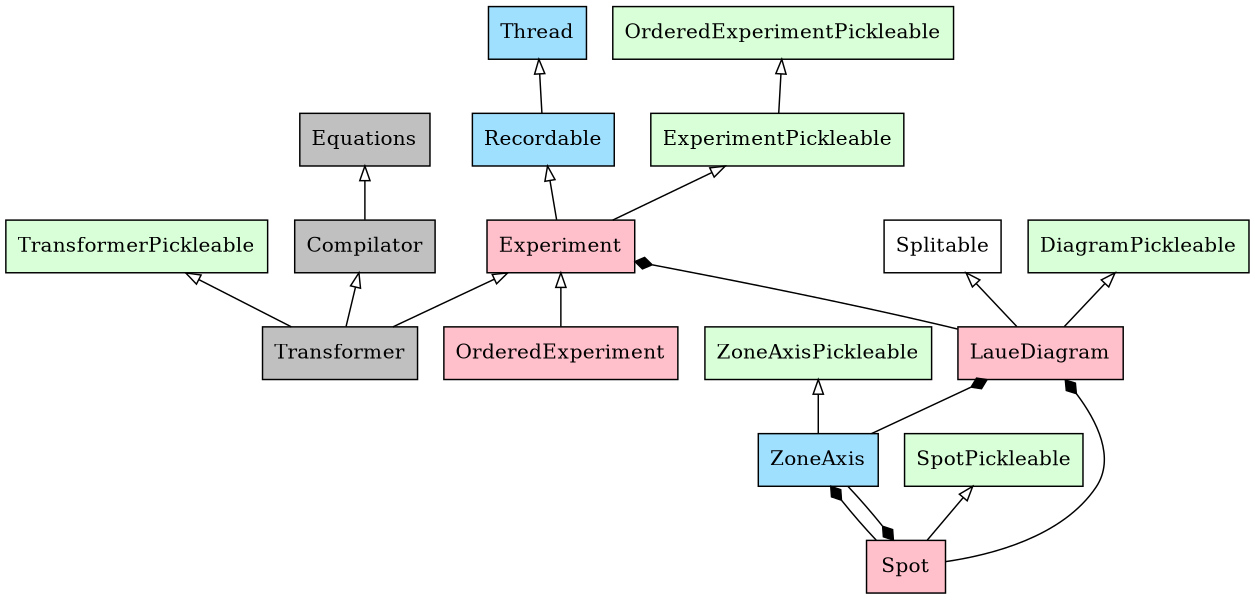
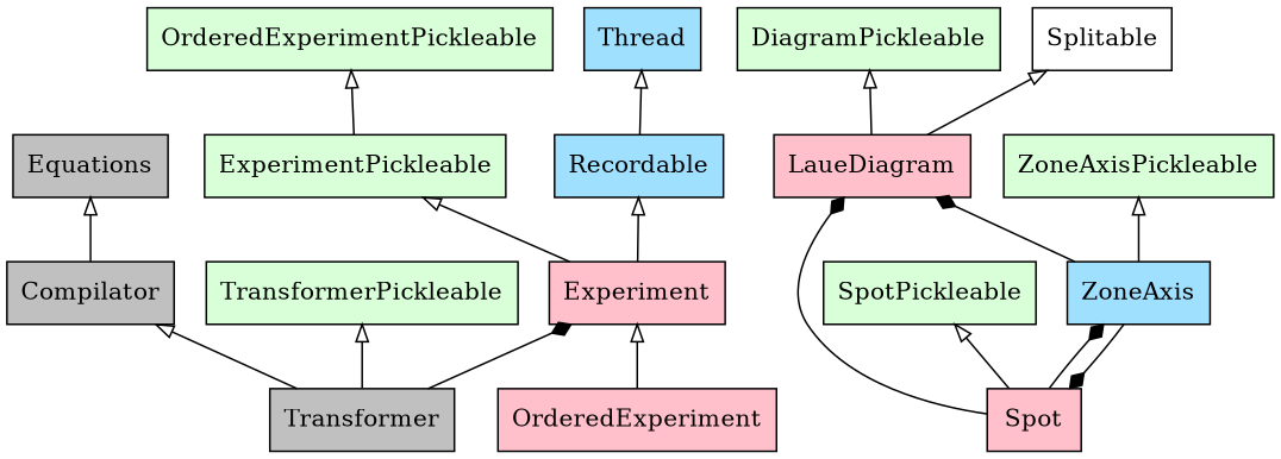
  digraph {
    rankdir=BT
    node [fillcolor="#D8FFD8" shape=record style=filled]
    edge [arrowhead=empty arrowtail=none]
    Compilator [fillcolor=gray]
    Equations [fillcolor=gray]
    Experiment [fillcolor=pink]
    ExperimentPickleable
    Recordable [fillcolor="#A0E0FF"]
    OrderedExperimentPickleable
    Thread [fillcolor="#A0E0FF"]
    LaueDiagram [fillcolor=pink]
    DiagramPickleable
    Splitable [fillcolor="" style=""]
    OrderedExperiment [fillcolor=pink]
    Spot [fillcolor=pink]
    SpotPickleable
    ZoneAxis [fillcolor="#A0E0FF"]
    ZoneAxisPickleable
    Transformer [fillcolor=gray]
    TransformerPickleable
    Compilator -> Equations
    Experiment -> ExperimentPickleable
    Experiment -> Recordable
    ExperimentPickleable -> OrderedExperimentPickleable
    Recordable -> Thread
-   LaueDiagram -> Experiment [arrowhead=diamond style=solid]
    LaueDiagram -> DiagramPickleable
    LaueDiagram -> Splitable
    OrderedExperiment -> Experiment
    Spot -> LaueDiagram [arrowhead=diamond style=solid]
    Spot -> SpotPickleable
    Spot -> ZoneAxis [arrowhead=diamond style=solid]
    ZoneAxis -> LaueDiagram [arrowhead=diamond style=solid]
    ZoneAxis -> Spot [arrowhead=diamond style=solid]
    ZoneAxis -> ZoneAxisPickleable
    Transformer -> Compilator
-   Transformer -> Experiment [style=solid]
+   Transformer -> Experiment [arrowhead=diamond style=solid]
    Transformer -> TransformerPickleable
  }
